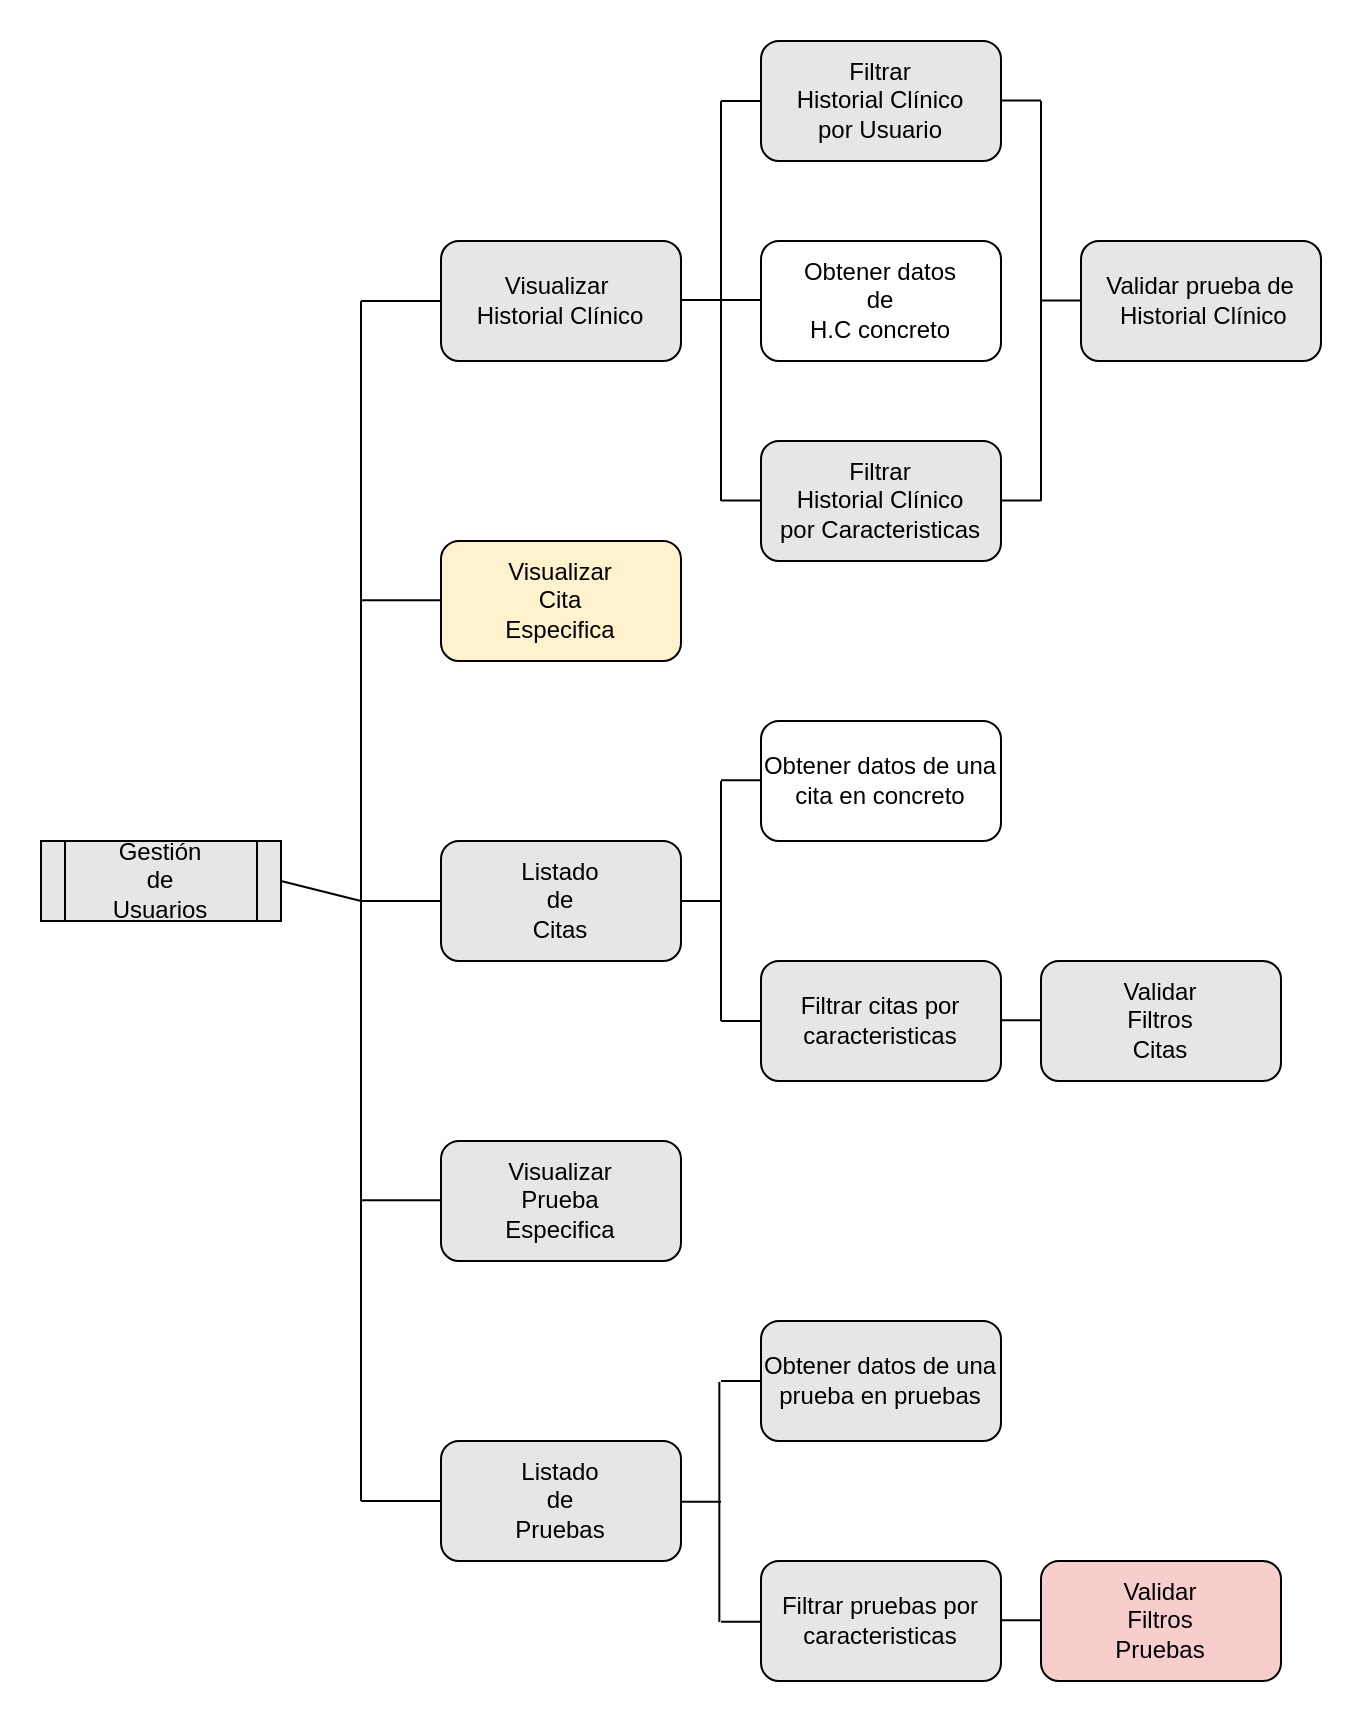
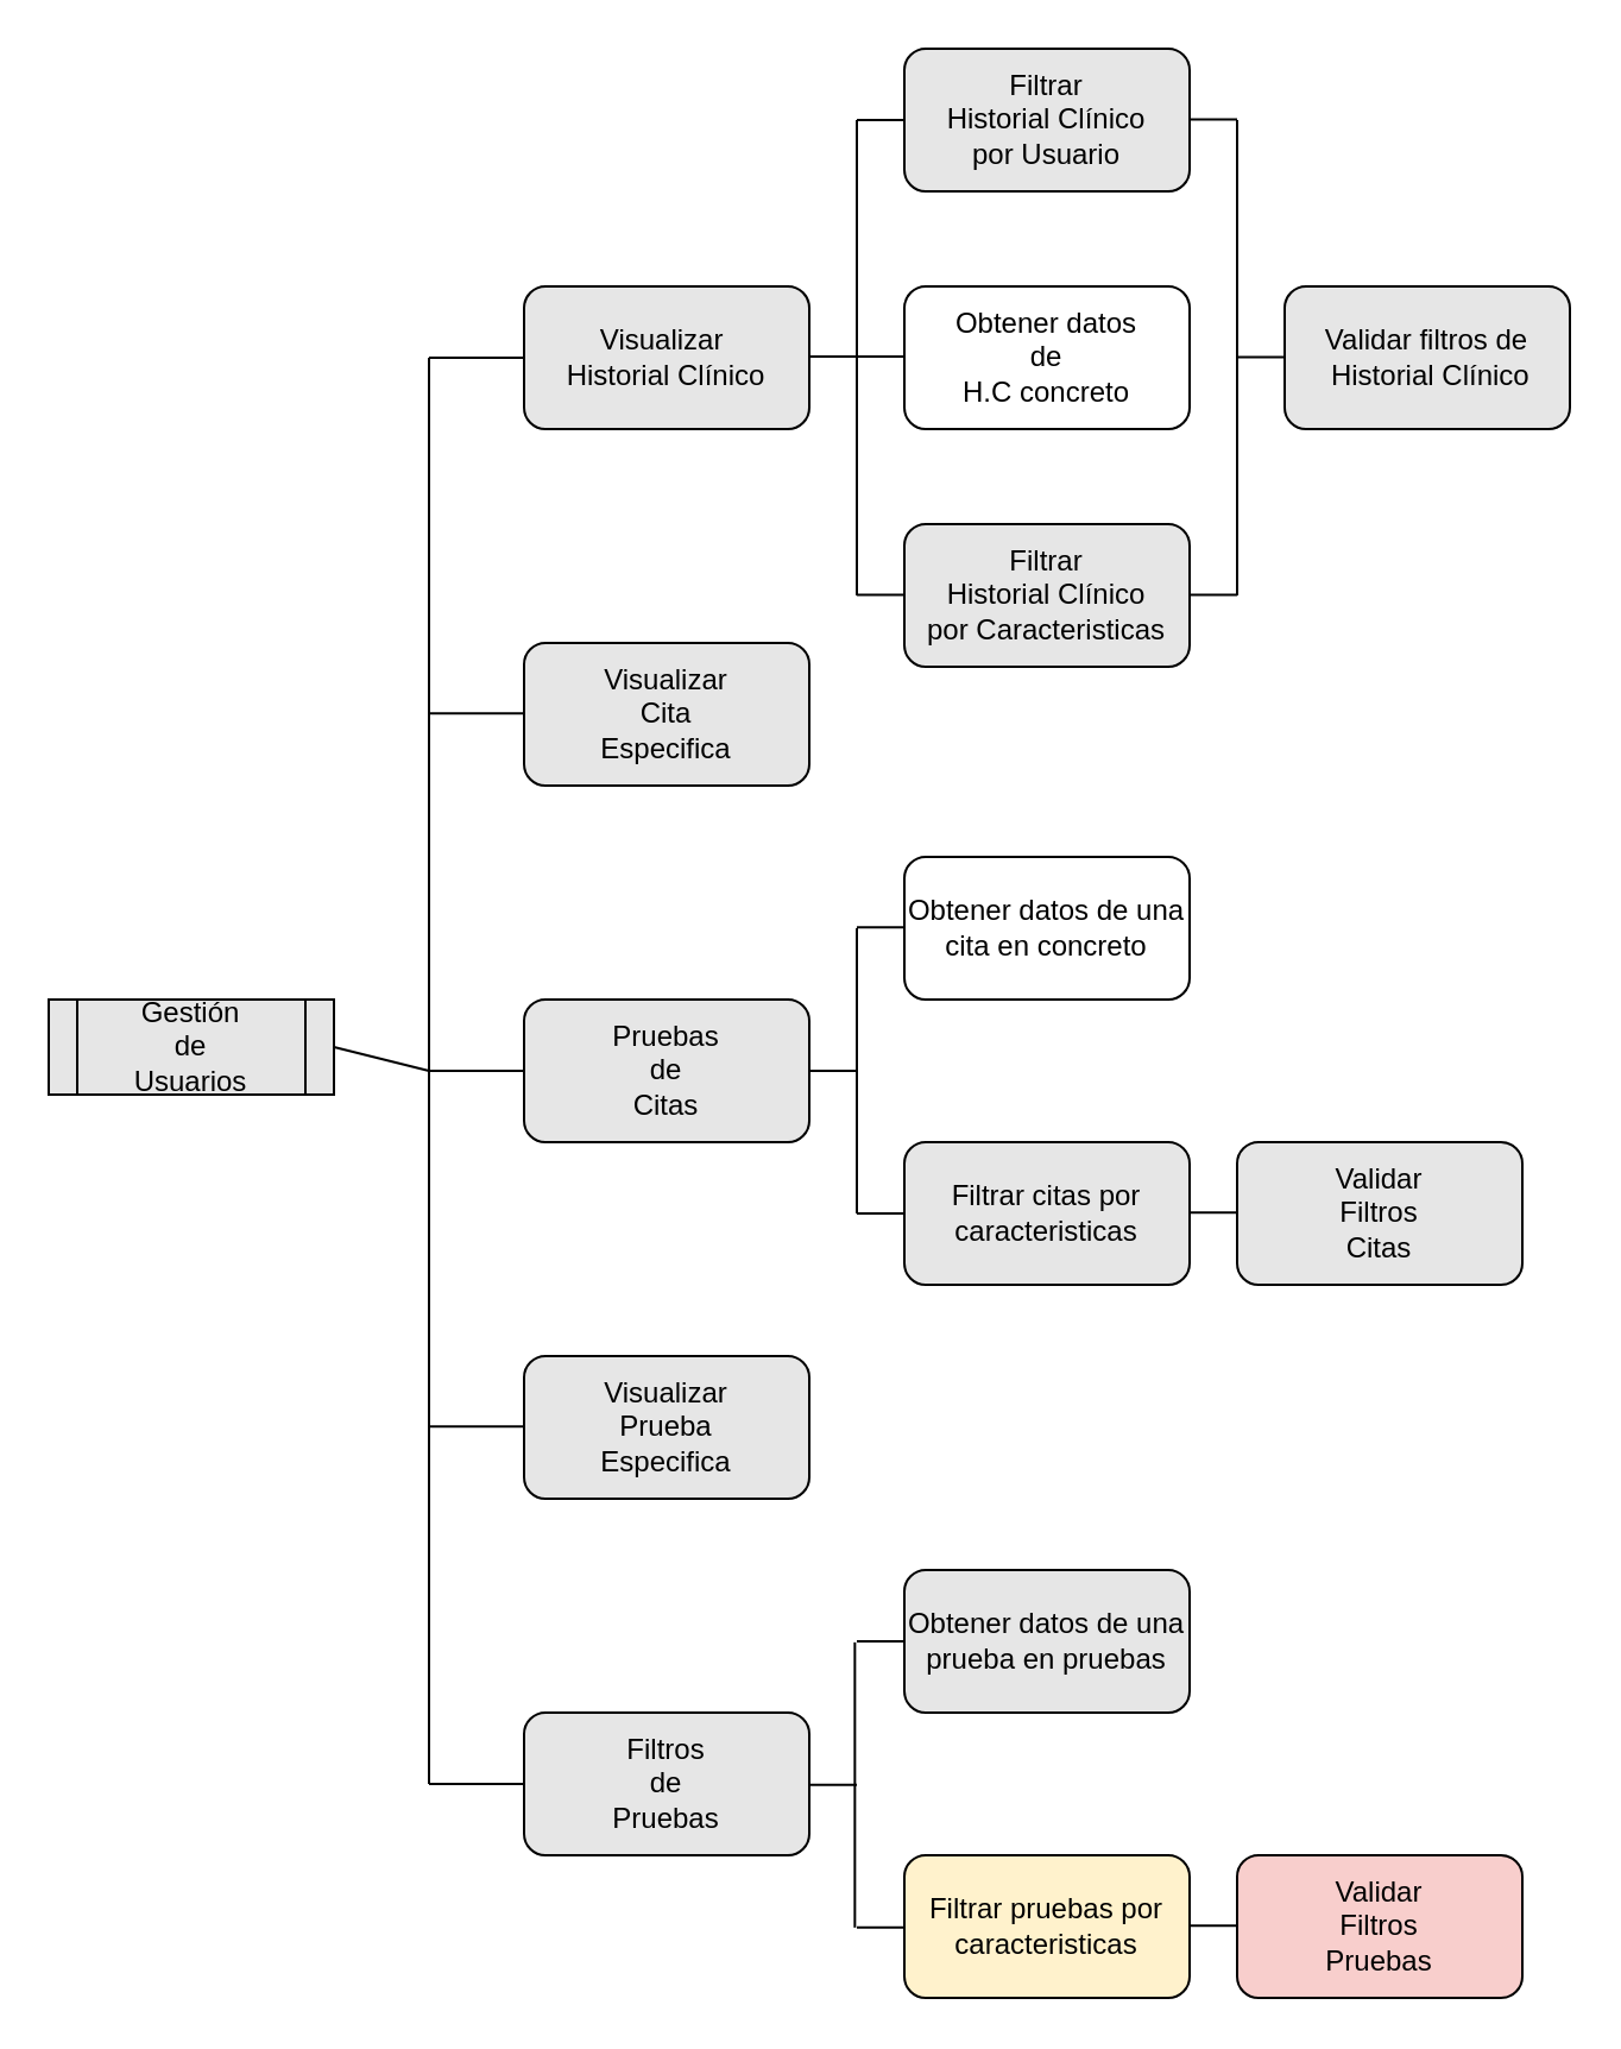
  <mxCell id="0" />
  <mxCell id="1" parent="0" />
  <mxCell id="2" value="Gestión&lt;div&gt;de&lt;/div&gt;&lt;div&gt;Usuarios&lt;/div&gt;" style="shape=process;whiteSpace=wrap;html=1;backgroundOutline=1;fillColor=#E6E6E6;" parent="1" vertex="1"><mxGeometry x="20" y="420" width="120" height="40" as="geometry" /></mxCell>
  <mxCell id="3" value="Visualizar&amp;nbsp;&lt;div&gt;Historial Clínico&lt;/div&gt;" style="rounded=1;whiteSpace=wrap;html=1;fillColor=#E6E6E6;" parent="1" vertex="1"><mxGeometry x="220" y="120" width="120" height="60" as="geometry" /></mxCell>
- <mxCell id="4" value="Listado&lt;div&gt;de&lt;/div&gt;&lt;div&gt;Citas&lt;/div&gt;" style="rounded=1;whiteSpace=wrap;html=1;fillColor=#E6E6E6;" parent="1" vertex="1"><mxGeometry x="220" y="420" width="120" height="60" as="geometry" /></mxCell>
- <mxCell id="5" value="Listado&lt;div&gt;de&lt;/div&gt;&lt;div&gt;Pruebas&lt;/div&gt;" style="rounded=1;whiteSpace=wrap;html=1;fillColor=#E6E6E6;" parent="1" vertex="1"><mxGeometry x="220" y="720" width="120" height="60" as="geometry" /></mxCell>
+ <mxCell id="4" value="Pruebas&lt;div&gt;de&lt;/div&gt;&lt;div&gt;Citas&lt;/div&gt;" style="rounded=1;whiteSpace=wrap;html=1;fillColor=#E6E6E6;" parent="1" vertex="1"><mxGeometry x="220" y="420" width="120" height="60" as="geometry" /></mxCell>
+ <mxCell id="5" value="Filtros&lt;div&gt;de&lt;/div&gt;&lt;div&gt;Pruebas&lt;/div&gt;" style="rounded=1;whiteSpace=wrap;html=1;fillColor=#E6E6E6;" parent="1" vertex="1"><mxGeometry x="220" y="720" width="120" height="60" as="geometry" /></mxCell>
  <mxCell id="6" value="Visualizar&lt;div&gt;Prueba&lt;/div&gt;&lt;div&gt;Especifica&lt;/div&gt;" style="rounded=1;whiteSpace=wrap;html=1;fillColor=#E6E6E6;" parent="1" vertex="1"><mxGeometry x="220" y="570" width="120" height="60" as="geometry" /></mxCell>
- <mxCell id="7" value="Visualizar&lt;div&gt;Cita&lt;/div&gt;&lt;div&gt;Especifica&lt;/div&gt;" style="rounded=1;whiteSpace=wrap;html=1;fillColor=#fff2cc;" parent="1" vertex="1"><mxGeometry x="220" y="270" width="120" height="60" as="geometry" /></mxCell>
+ <mxCell id="7" value="Visualizar&lt;div&gt;Cita&lt;/div&gt;&lt;div&gt;Especifica&lt;/div&gt;" style="rounded=1;whiteSpace=wrap;html=1;fillColor=#E6E6E6;" parent="1" vertex="1"><mxGeometry x="220" y="270" width="120" height="60" as="geometry" /></mxCell>
  <mxCell id="8" value="Filtrar&lt;div&gt;Historial Clínico&lt;/div&gt;&lt;div&gt;por Caracteristicas&lt;/div&gt;" style="rounded=1;whiteSpace=wrap;html=1;fillColor=#E6E6E6;" parent="1" vertex="1"><mxGeometry x="380" y="220" width="120" height="60" as="geometry" /></mxCell>
  <mxCell id="9" value="Obtener datos&lt;div&gt;de&lt;/div&gt;&lt;div&gt;H.C concreto&lt;/div&gt;" style="rounded=1;whiteSpace=wrap;html=1;fillColor=#ffffff;" parent="1" vertex="1"><mxGeometry x="380" y="120" width="120" height="60" as="geometry" /></mxCell>
  <mxCell id="10" value="Obtener datos de una cita en concreto" style="rounded=1;whiteSpace=wrap;html=1;fillColor=#ffffff;" parent="1" vertex="1"><mxGeometry x="380" y="360" width="120" height="60" as="geometry" /></mxCell>
  <mxCell id="11" value="Filtrar citas por caracteristicas" style="rounded=1;whiteSpace=wrap;html=1;fillColor=#E6E6E6;" parent="1" vertex="1"><mxGeometry x="380" y="480" width="120" height="60" as="geometry" /></mxCell>
  <mxCell id="12" value="Filtrar&lt;div&gt;Historial Clínico&lt;/div&gt;&lt;div&gt;por Usuario&lt;/div&gt;" style="rounded=1;whiteSpace=wrap;html=1;fillColor=#E6E6E6;" parent="1" vertex="1"><mxGeometry x="380" y="20" width="120" height="60" as="geometry" /></mxCell>
  <mxCell id="13" value="Obtener datos de una prueba en pruebas" style="rounded=1;whiteSpace=wrap;html=1;fillColor=#E6E6E6;" parent="1" vertex="1"><mxGeometry x="380" y="660" width="120" height="60" as="geometry" /></mxCell>
- <mxCell id="14" value="Filtrar pruebas por caracteristicas" style="rounded=1;whiteSpace=wrap;html=1;fillColor=#E6E6E6;" parent="1" vertex="1"><mxGeometry x="380" y="780" width="120" height="60" as="geometry" /></mxCell>
- <mxCell id="15" value="Validar prueba de&lt;div&gt;&amp;nbsp;Historial Clínico&lt;/div&gt;" style="rounded=1;whiteSpace=wrap;html=1;fillColor=#E6E6E6;" parent="1" vertex="1"><mxGeometry x="540" y="120" width="120" height="60" as="geometry" /></mxCell>
+ <mxCell id="14" value="Filtrar pruebas por caracteristicas" style="rounded=1;whiteSpace=wrap;html=1;fillColor=#fff2cc;" parent="1" vertex="1"><mxGeometry x="380" y="780" width="120" height="60" as="geometry" /></mxCell>
+ <mxCell id="15" value="Validar filtros de&lt;div&gt;&amp;nbsp;Historial Clínico&lt;/div&gt;" style="rounded=1;whiteSpace=wrap;html=1;fillColor=#E6E6E6;" parent="1" vertex="1"><mxGeometry x="540" y="120" width="120" height="60" as="geometry" /></mxCell>
  <mxCell id="16" value="Validar&lt;div&gt;Filtros&lt;/div&gt;&lt;div&gt;Citas&lt;/div&gt;" style="rounded=1;whiteSpace=wrap;html=1;fillColor=#E6E6E6;" parent="1" vertex="1"><mxGeometry x="520" y="480" width="120" height="60" as="geometry" /></mxCell>
  <mxCell id="17" value="Validar&lt;div&gt;Filtros&lt;/div&gt;&lt;div&gt;Pruebas&lt;/div&gt;" style="rounded=1;whiteSpace=wrap;html=1;fillColor=#f8cecc;" parent="1" vertex="1"><mxGeometry x="520" y="780" width="120" height="60" as="geometry" /></mxCell>
  <mxCell id="18" value="" style="endArrow=none;html=1;rounded=0;exitX=1;exitY=0.5;exitDx=0;exitDy=0;fillColor=#E6E6E6;" parent="1" source="2" edge="1"><mxGeometry width="50" height="50" relative="1" as="geometry"><mxPoint x="370" y="390" as="sourcePoint" /><mxPoint x="180" y="450" as="targetPoint" /></mxGeometry></mxCell>
  <mxCell id="19" value="" style="endArrow=none;html=1;rounded=0;fillColor=#E6E6E6;" parent="1" edge="1"><mxGeometry width="50" height="50" relative="1" as="geometry"><mxPoint x="180" y="450" as="sourcePoint" /><mxPoint x="180" y="150" as="targetPoint" /></mxGeometry></mxCell>
  <mxCell id="20" value="" style="endArrow=none;html=1;rounded=0;entryX=0;entryY=0.5;entryDx=0;entryDy=0;fillColor=#E6E6E6;" parent="1" target="3" edge="1"><mxGeometry width="50" height="50" relative="1" as="geometry"><mxPoint x="180" y="150" as="sourcePoint" /><mxPoint x="160" y="130" as="targetPoint" /></mxGeometry></mxCell>
  <mxCell id="21" value="" style="endArrow=none;html=1;rounded=0;fillColor=#E6E6E6;" parent="1" edge="1"><mxGeometry width="50" height="50" relative="1" as="geometry"><mxPoint x="180" y="750" as="sourcePoint" /><mxPoint x="180" y="450" as="targetPoint" /></mxGeometry></mxCell>
  <mxCell id="22" value="" style="endArrow=none;html=1;rounded=0;entryX=0;entryY=0.5;entryDx=0;entryDy=0;fillColor=#E6E6E6;" parent="1" target="5" edge="1"><mxGeometry width="50" height="50" relative="1" as="geometry"><mxPoint x="180" y="750" as="sourcePoint" /><mxPoint x="230" y="700" as="targetPoint" /></mxGeometry></mxCell>
  <mxCell id="23" value="" style="endArrow=none;html=1;rounded=0;fillColor=#E6E6E6;" parent="1" target="4" edge="1"><mxGeometry width="50" height="50" relative="1" as="geometry"><mxPoint x="180" y="450" as="sourcePoint" /><mxPoint x="420" y="340" as="targetPoint" /></mxGeometry></mxCell>
  <mxCell id="24" value="" style="endArrow=none;html=1;rounded=0;fillColor=#E6E6E6;" parent="1" edge="1"><mxGeometry width="50" height="50" relative="1" as="geometry"><mxPoint x="340" y="149.5" as="sourcePoint" /><mxPoint x="380" y="149.5" as="targetPoint" /></mxGeometry></mxCell>
  <mxCell id="25" value="" style="endArrow=none;html=1;rounded=0;fillColor=#E6E6E6;" parent="1" edge="1"><mxGeometry width="50" height="50" relative="1" as="geometry"><mxPoint x="360" y="150" as="sourcePoint" /><mxPoint x="360" y="50" as="targetPoint" /></mxGeometry></mxCell>
  <mxCell id="26" value="" style="endArrow=none;html=1;rounded=0;entryX=0;entryY=0.5;entryDx=0;entryDy=0;fillColor=#E6E6E6;" parent="1" target="12" edge="1"><mxGeometry width="50" height="50" relative="1" as="geometry"><mxPoint x="360" y="50" as="sourcePoint" /><mxPoint x="410" y="0" as="targetPoint" /></mxGeometry></mxCell>
  <mxCell id="27" value="" style="endArrow=none;html=1;rounded=0;fillColor=#E6E6E6;" parent="1" edge="1"><mxGeometry width="50" height="50" relative="1" as="geometry"><mxPoint x="360" y="250" as="sourcePoint" /><mxPoint x="360" y="150" as="targetPoint" /></mxGeometry></mxCell>
  <mxCell id="28" value="" style="endArrow=none;html=1;rounded=0;entryX=0;entryY=0.5;entryDx=0;entryDy=0;fillColor=#E6E6E6;" parent="1" edge="1"><mxGeometry width="50" height="50" relative="1" as="geometry"><mxPoint x="360" y="249.71" as="sourcePoint" /><mxPoint x="380" y="249.71" as="targetPoint" /></mxGeometry></mxCell>
  <mxCell id="29" value="" style="endArrow=none;html=1;rounded=0;entryX=0;entryY=0.5;entryDx=0;entryDy=0;fillColor=#E6E6E6;" parent="1" edge="1"><mxGeometry width="50" height="50" relative="1" as="geometry"><mxPoint x="500" y="49.71" as="sourcePoint" /><mxPoint x="520" y="49.71" as="targetPoint" /></mxGeometry></mxCell>
  <mxCell id="30" value="" style="endArrow=none;html=1;rounded=0;entryX=0;entryY=0.5;entryDx=0;entryDy=0;fillColor=#E6E6E6;" parent="1" edge="1"><mxGeometry width="50" height="50" relative="1" as="geometry"><mxPoint x="500" y="249.71" as="sourcePoint" /><mxPoint x="520" y="249.71" as="targetPoint" /></mxGeometry></mxCell>
  <mxCell id="31" value="" style="endArrow=none;html=1;rounded=0;entryX=0;entryY=0.5;entryDx=0;entryDy=0;fillColor=#E6E6E6;" parent="1" edge="1"><mxGeometry width="50" height="50" relative="1" as="geometry"><mxPoint x="520" y="149.71" as="sourcePoint" /><mxPoint x="540" y="149.71" as="targetPoint" /></mxGeometry></mxCell>
  <mxCell id="32" value="" style="endArrow=none;html=1;rounded=0;fillColor=#E6E6E6;" parent="1" edge="1"><mxGeometry width="50" height="50" relative="1" as="geometry"><mxPoint x="520" y="250" as="sourcePoint" /><mxPoint x="520" y="50" as="targetPoint" /></mxGeometry></mxCell>
  <mxCell id="33" value="" style="endArrow=none;html=1;rounded=0;entryX=0;entryY=0.5;entryDx=0;entryDy=0;fillColor=#E6E6E6;" parent="1" edge="1"><mxGeometry width="50" height="50" relative="1" as="geometry"><mxPoint x="340" y="450" as="sourcePoint" /><mxPoint x="360" y="450" as="targetPoint" /></mxGeometry></mxCell>
  <mxCell id="34" value="" style="endArrow=none;html=1;rounded=0;entryX=0;entryY=0.5;entryDx=0;entryDy=0;fillColor=#E6E6E6;" parent="1" edge="1"><mxGeometry width="50" height="50" relative="1" as="geometry"><mxPoint x="360" y="389.58" as="sourcePoint" /><mxPoint x="380" y="389.58" as="targetPoint" /></mxGeometry></mxCell>
  <mxCell id="35" value="" style="endArrow=none;html=1;rounded=0;entryX=0;entryY=0.5;entryDx=0;entryDy=0;fillColor=#E6E6E6;" parent="1" edge="1"><mxGeometry width="50" height="50" relative="1" as="geometry"><mxPoint x="360" y="510" as="sourcePoint" /><mxPoint x="380" y="510" as="targetPoint" /></mxGeometry></mxCell>
  <mxCell id="36" value="" style="endArrow=none;html=1;rounded=0;fillColor=#E6E6E6;" parent="1" edge="1"><mxGeometry width="50" height="50" relative="1" as="geometry"><mxPoint x="360" y="510" as="sourcePoint" /><mxPoint x="360" y="390" as="targetPoint" /></mxGeometry></mxCell>
  <mxCell id="37" value="" style="endArrow=none;html=1;rounded=0;entryX=0;entryY=0.5;entryDx=0;entryDy=0;fillColor=#E6E6E6;" parent="1" edge="1"><mxGeometry width="50" height="50" relative="1" as="geometry"><mxPoint x="500" y="509.58" as="sourcePoint" /><mxPoint x="520" y="509.58" as="targetPoint" /></mxGeometry></mxCell>
  <mxCell id="38" value="" style="endArrow=none;html=1;rounded=0;entryX=0;entryY=0.5;entryDx=0;entryDy=0;fillColor=#E6E6E6;" parent="1" edge="1"><mxGeometry width="50" height="50" relative="1" as="geometry"><mxPoint x="340" y="750.42" as="sourcePoint" /><mxPoint x="360" y="750.42" as="targetPoint" /></mxGeometry></mxCell>
  <mxCell id="39" value="" style="endArrow=none;html=1;rounded=0;entryX=0;entryY=0.5;entryDx=0;entryDy=0;fillColor=#E6E6E6;" parent="1" edge="1"><mxGeometry width="50" height="50" relative="1" as="geometry"><mxPoint x="360" y="690" as="sourcePoint" /><mxPoint x="380" y="690" as="targetPoint" /></mxGeometry></mxCell>
  <mxCell id="40" value="" style="endArrow=none;html=1;rounded=0;entryX=0;entryY=0.5;entryDx=0;entryDy=0;fillColor=#E6E6E6;" parent="1" edge="1"><mxGeometry width="50" height="50" relative="1" as="geometry"><mxPoint x="360" y="810.42" as="sourcePoint" /><mxPoint x="380" y="810.42" as="targetPoint" /></mxGeometry></mxCell>
  <mxCell id="41" value="" style="endArrow=none;html=1;rounded=0;fillColor=#E6E6E6;" parent="1" edge="1"><mxGeometry width="50" height="50" relative="1" as="geometry"><mxPoint x="359.17" y="810.42" as="sourcePoint" /><mxPoint x="359.17" y="690.42" as="targetPoint" /></mxGeometry></mxCell>
  <mxCell id="42" value="" style="endArrow=none;html=1;rounded=0;entryX=0;entryY=0.5;entryDx=0;entryDy=0;fillColor=#E6E6E6;" parent="1" edge="1"><mxGeometry width="50" height="50" relative="1" as="geometry"><mxPoint x="500" y="809.58" as="sourcePoint" /><mxPoint x="520" y="809.58" as="targetPoint" /></mxGeometry></mxCell>
  <mxCell id="43" value="" style="endArrow=none;html=1;rounded=0;fillColor=#E6E6E6;" parent="1" edge="1"><mxGeometry width="50" height="50" relative="1" as="geometry"><mxPoint x="180" y="599.58" as="sourcePoint" /><mxPoint x="220" y="599.58" as="targetPoint" /></mxGeometry></mxCell>
  <mxCell id="44" value="" style="endArrow=none;html=1;rounded=0;fillColor=#E6E6E6;" parent="1" edge="1"><mxGeometry width="50" height="50" relative="1" as="geometry"><mxPoint x="180" y="299.58" as="sourcePoint" /><mxPoint x="220" y="299.58" as="targetPoint" /></mxGeometry></mxCell>
